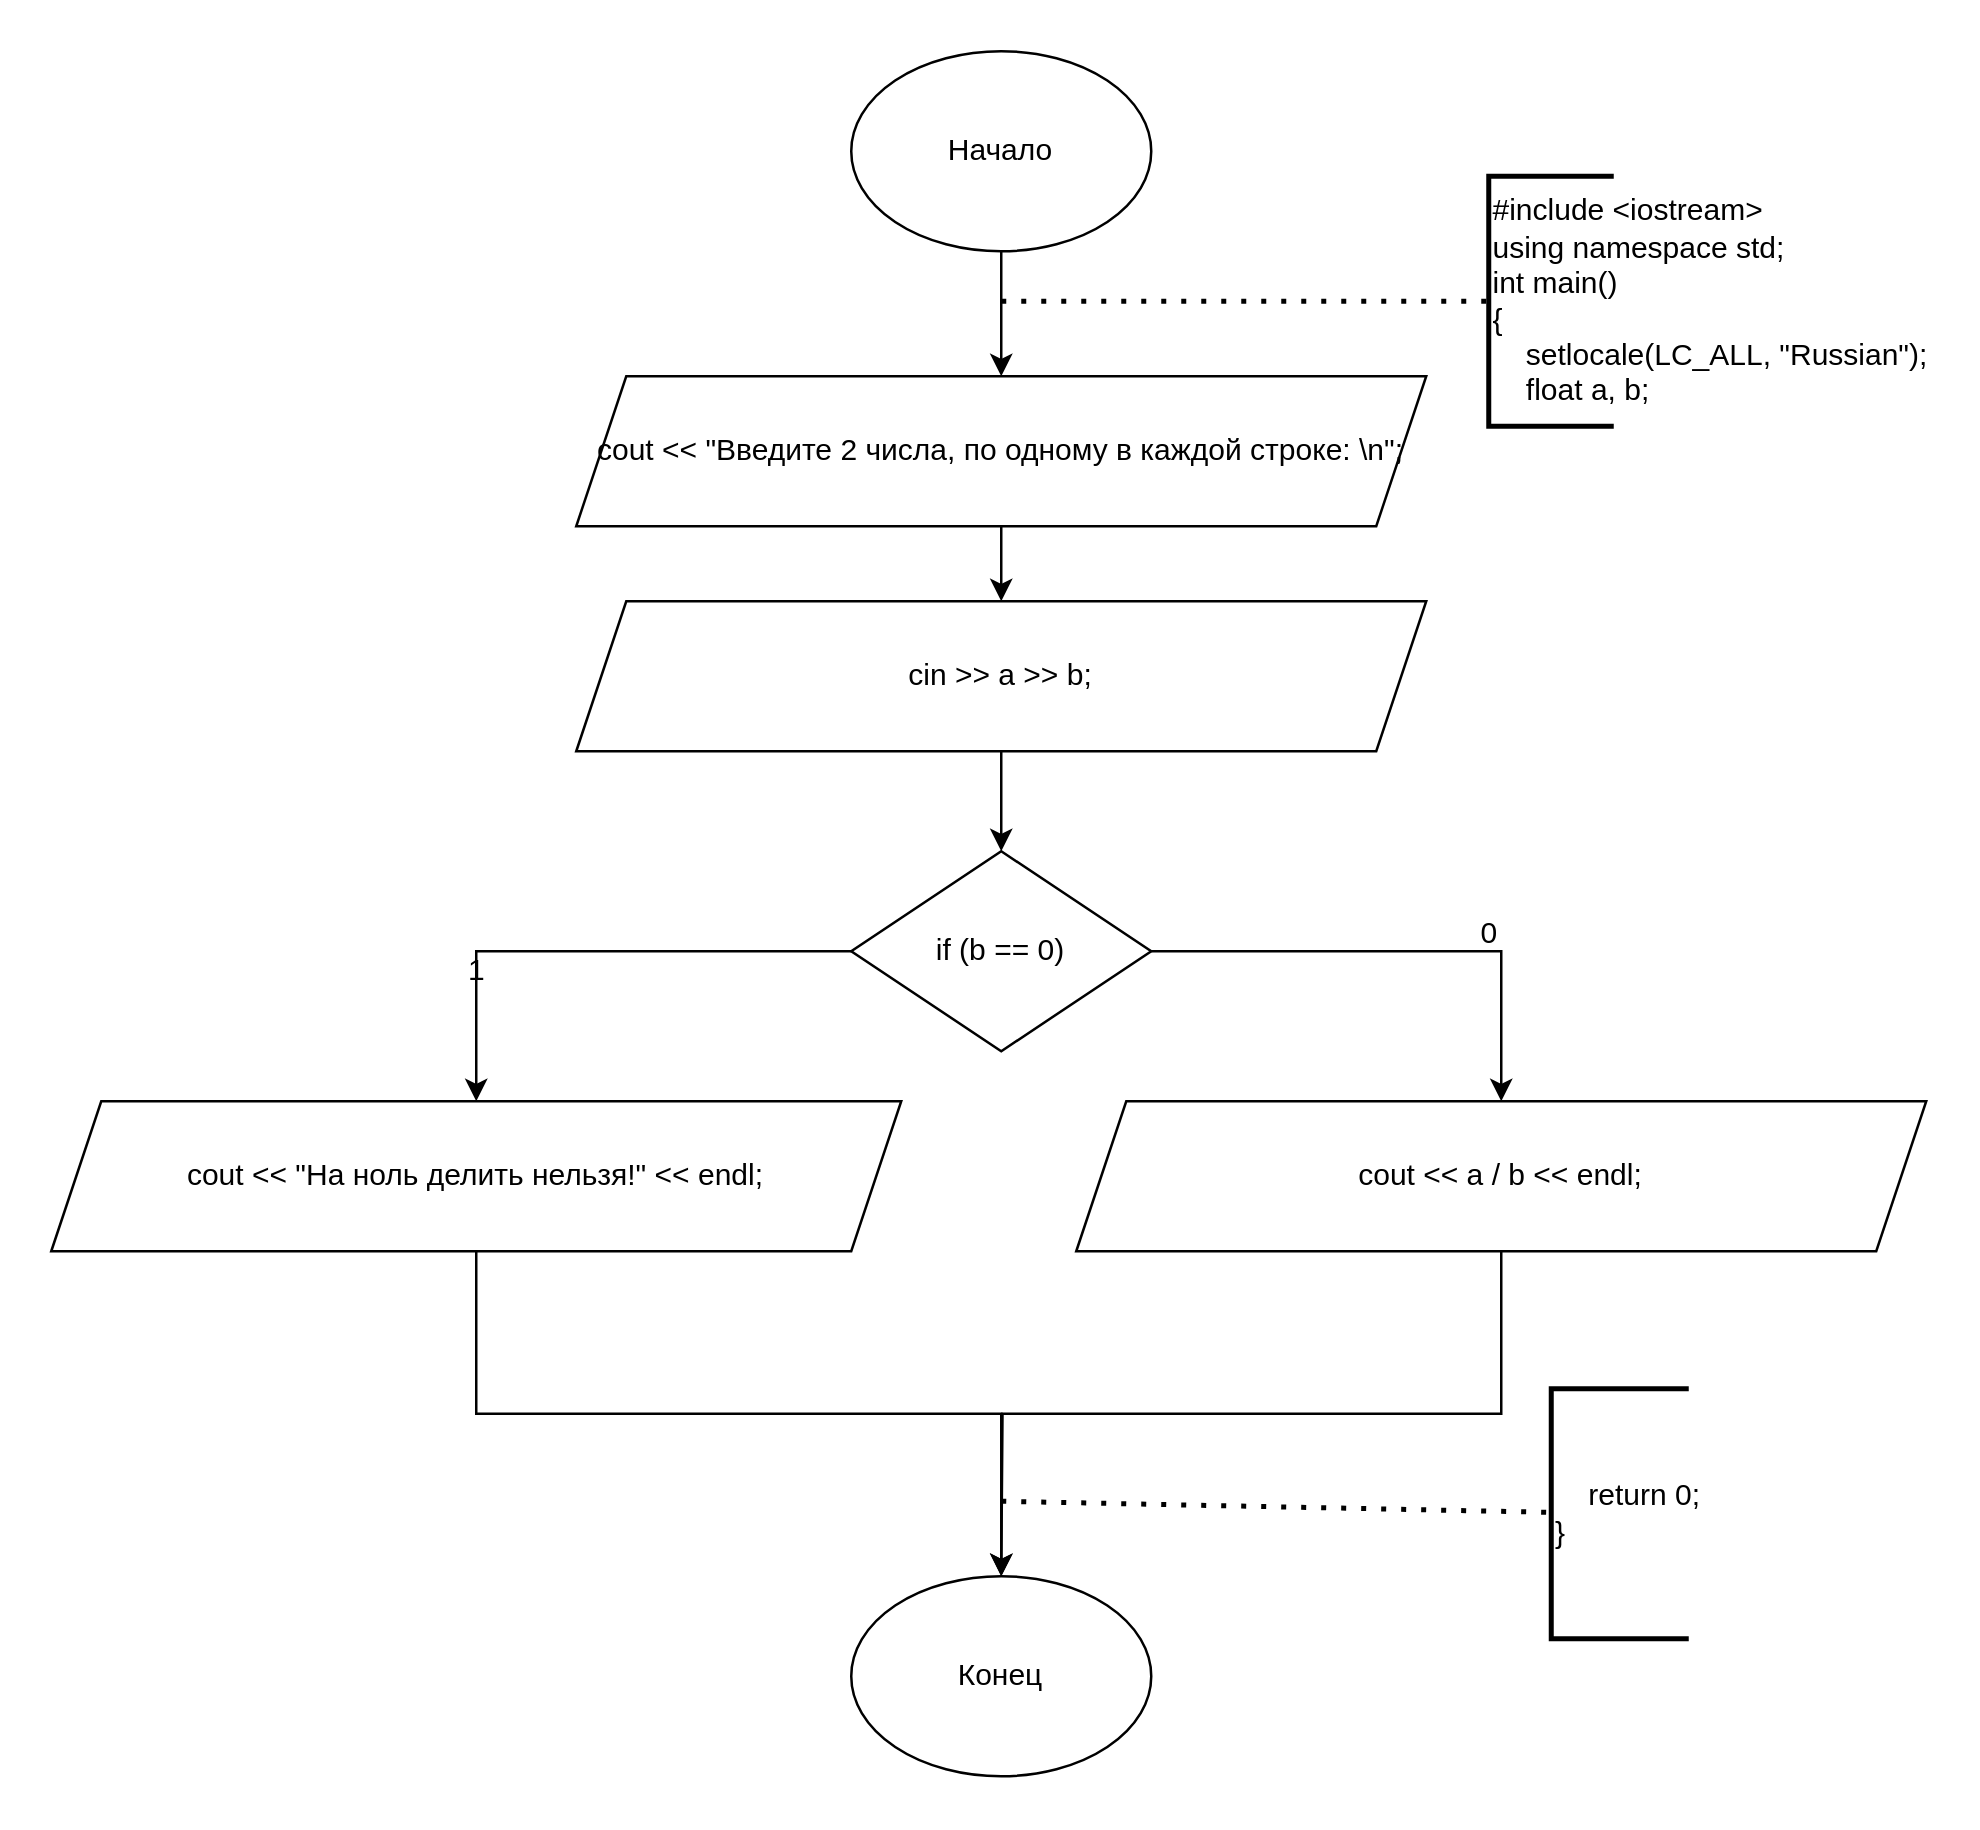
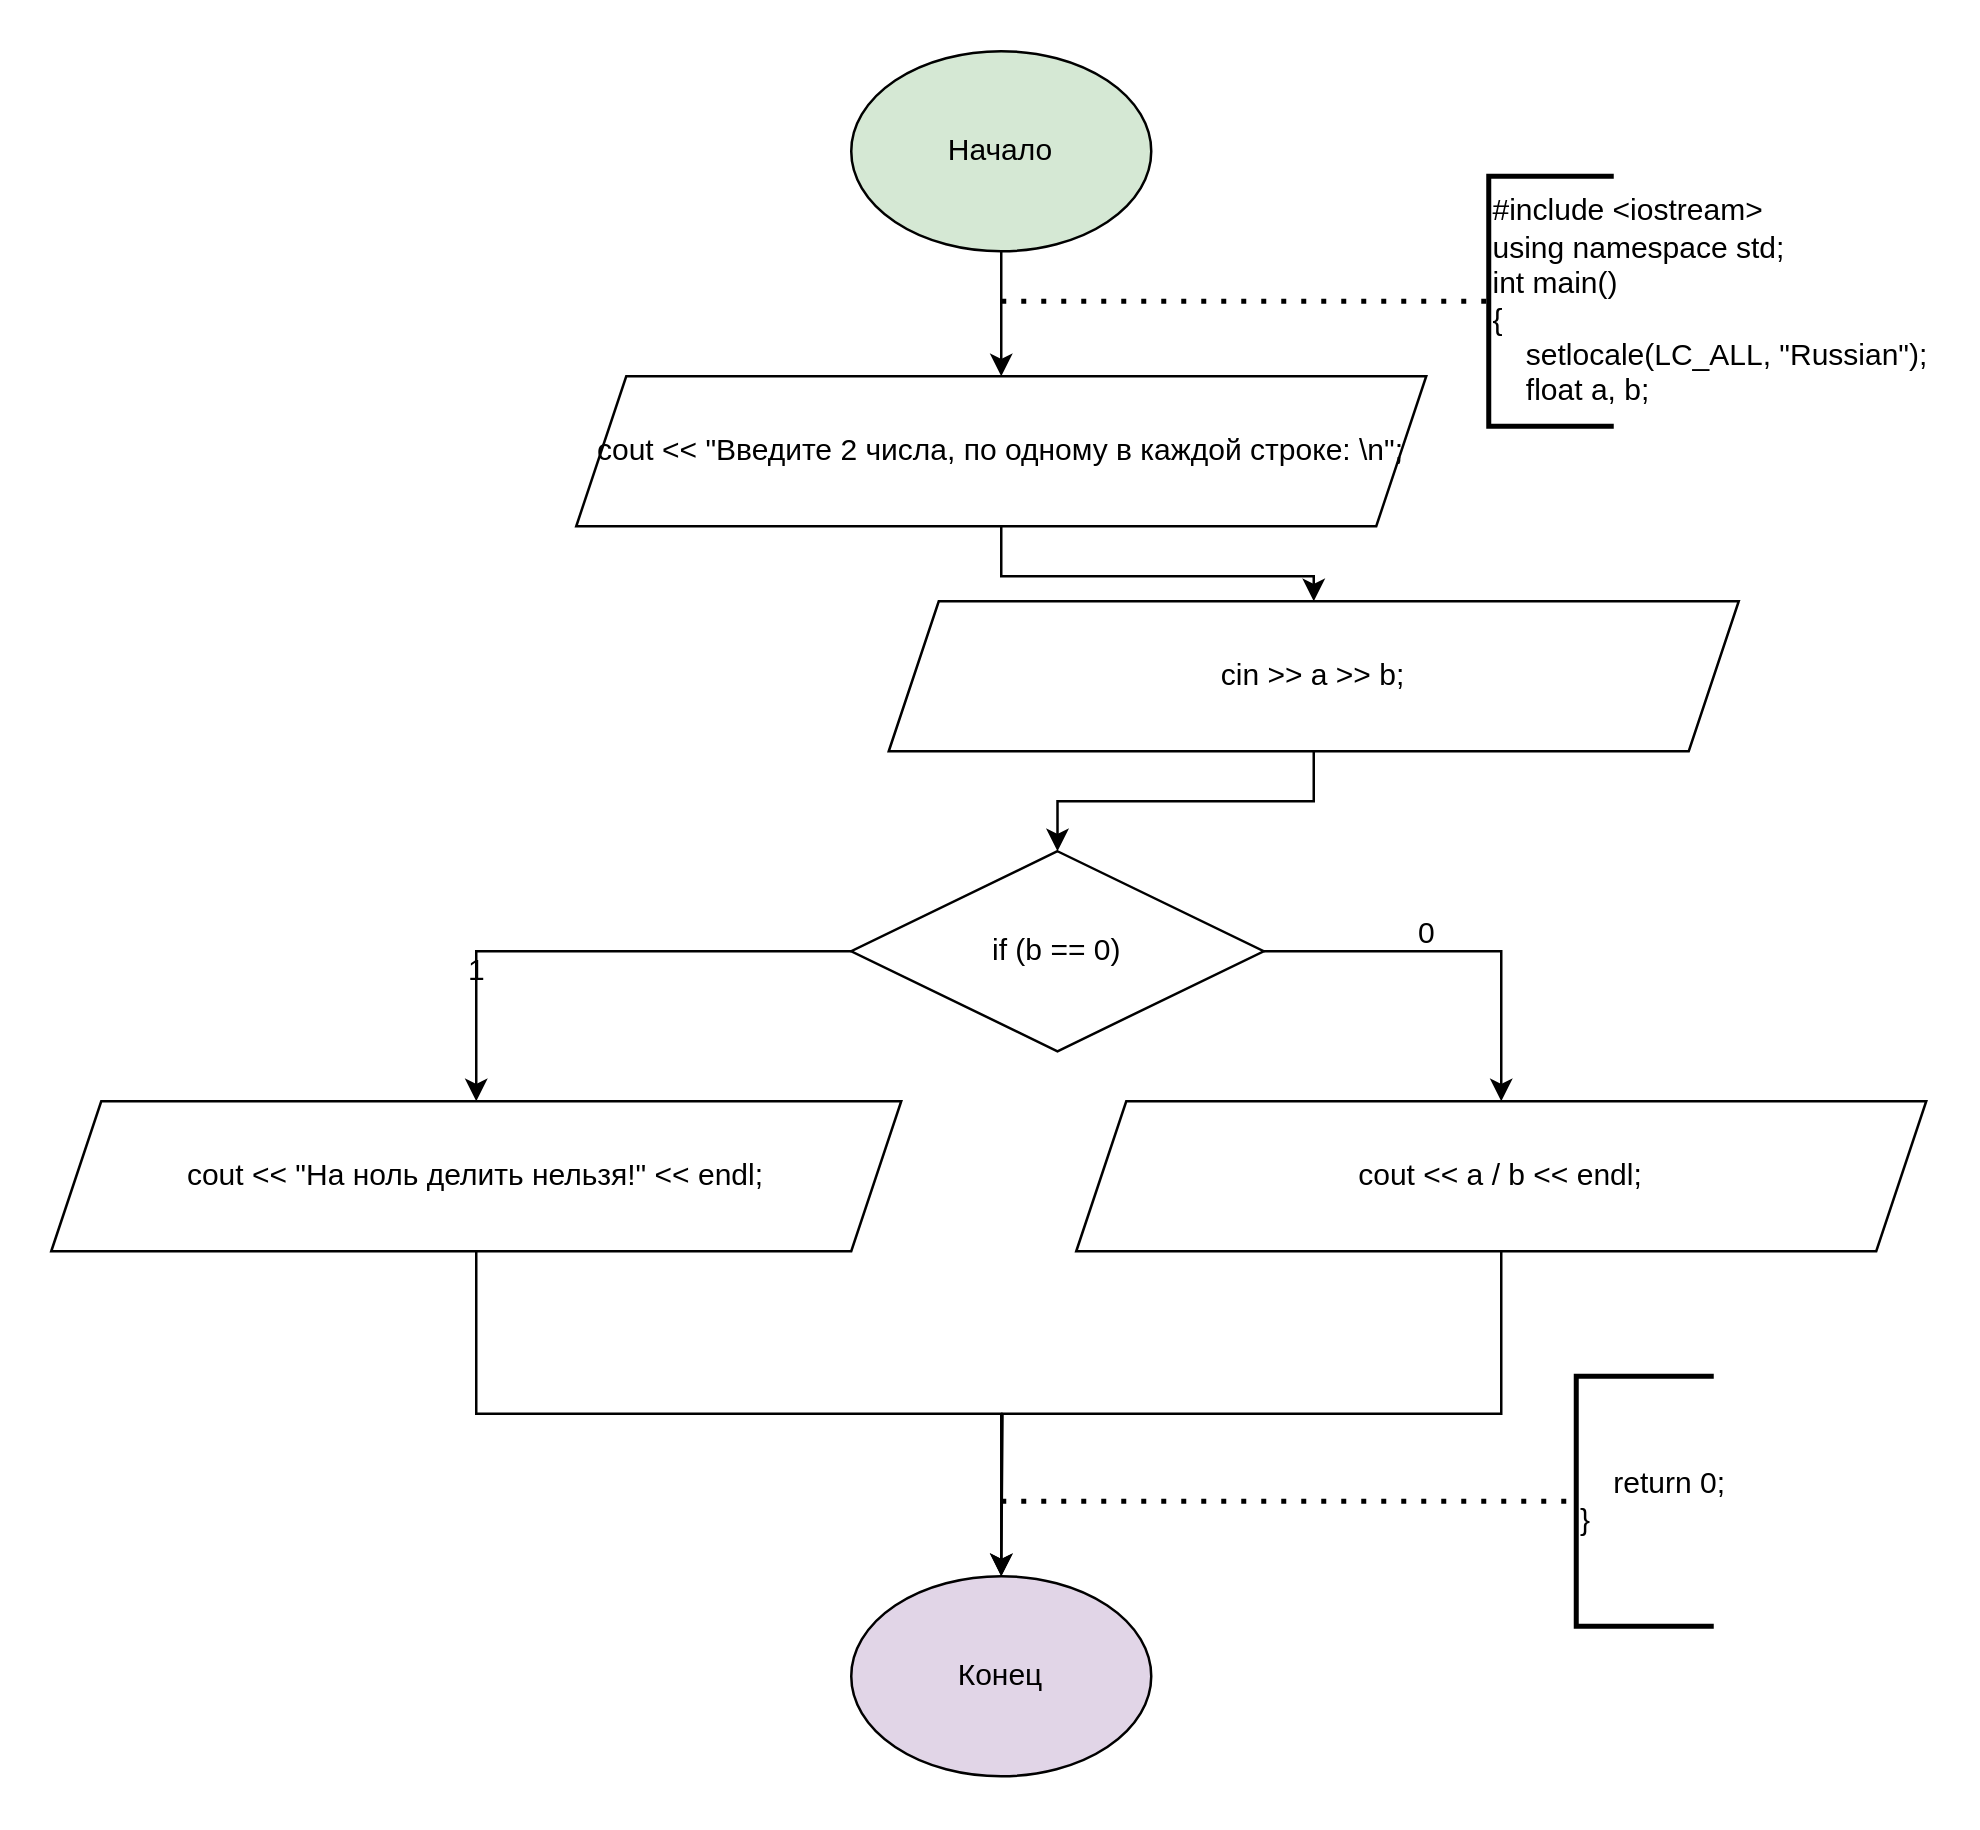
  <mxCell id="0" />
  <mxCell id="1" parent="0" />
  <mxCell id="2" style="edgeStyle=orthogonalEdgeStyle;rounded=0;orthogonalLoop=1;jettySize=auto;html=1;exitX=0.5;exitY=1;exitDx=0;exitDy=0;" edge="1" parent="1" source="3" target="8"><mxGeometry relative="1" as="geometry" /></mxCell>
- <mxCell id="3" value="Начало" style="ellipse;whiteSpace=wrap;html=1;" vertex="1" parent="1"><mxGeometry x="340" y="20" width="120" height="80" as="geometry" /></mxCell>
- <mxCell id="4" value="Конец" style="ellipse;whiteSpace=wrap;html=1;" vertex="1" parent="1"><mxGeometry x="340" y="630" width="120" height="80" as="geometry" /></mxCell>
+ <mxCell id="3" value="Начало" style="ellipse;whiteSpace=wrap;html=1;fillColor=#d5e8d4;" vertex="1" parent="1"><mxGeometry x="340" y="20" width="120" height="80" as="geometry" /></mxCell>
+ <mxCell id="4" value="Конец" style="ellipse;whiteSpace=wrap;html=1;fillColor=#e1d5e7;" vertex="1" parent="1"><mxGeometry x="340" y="630" width="120" height="80" as="geometry" /></mxCell>
  <mxCell id="5" value="" style="endArrow=none;dashed=1;html=1;dashPattern=1 3;strokeWidth=2;rounded=0;" edge="1" parent="1" target="6"><mxGeometry width="50" height="50" relative="1" as="geometry"><mxPoint y="120" as="sourcePoint" x="400" /><mxPoint y="120" as="targetPoint" x="400" /></mxGeometry></mxCell>
  <mxCell id="6" value="&lt;div&gt;#include &amp;lt;iostream&amp;gt;&lt;/div&gt;&lt;div&gt;using namespace std;&lt;/div&gt;&lt;div&gt;int main()&lt;/div&gt;&lt;div&gt;{&lt;/div&gt;&lt;div&gt;&amp;nbsp; &amp;nbsp; setlocale(LC_ALL, &quot;Russian&quot;);&lt;/div&gt;&lt;div&gt;&amp;nbsp; &amp;nbsp; float a, b;&lt;/div&gt;" style="strokeWidth=2;html=1;shape=mxgraph.flowchart.annotation_1;align=left;pointerEvents=1;" vertex="1" parent="1"><mxGeometry x="595" y="70" width="50" height="100" as="geometry" /></mxCell>
  <mxCell id="7" style="edgeStyle=orthogonalEdgeStyle;rounded=0;orthogonalLoop=1;jettySize=auto;html=1;exitX=0.5;exitY=1;exitDx=0;exitDy=0;entryX=0.5;entryY=0;entryDx=0;entryDy=0;" edge="1" parent="1" source="8" target="10"><mxGeometry relative="1" as="geometry" /></mxCell>
  <mxCell id="8" value="cout &amp;lt;&amp;lt; &quot;Введите 2 числа, по одному в каждой строке: \n&quot;;" style="shape=parallelogram;perimeter=parallelogramPerimeter;whiteSpace=wrap;html=1;fixedSize=1;" vertex="1" parent="1"><mxGeometry x="230" y="150" width="340" height="60" as="geometry" /></mxCell>
  <mxCell id="9" style="edgeStyle=orthogonalEdgeStyle;rounded=0;orthogonalLoop=1;jettySize=auto;html=1;exitX=0.5;exitY=1;exitDx=0;exitDy=0;entryX=0.5;entryY=0;entryDx=0;entryDy=0;" edge="1" parent="1" source="10" target="13"><mxGeometry relative="1" as="geometry" /></mxCell>
- <mxCell id="10" value="cin &amp;gt;&amp;gt; a &amp;gt;&amp;gt; b;" style="shape=parallelogram;perimeter=parallelogramPerimeter;whiteSpace=wrap;html=1;fixedSize=1;" vertex="1" parent="1"><mxGeometry x="230" y="240" width="340" height="60" as="geometry" /></mxCell>
+ <mxCell id="10" value="cin &amp;gt;&amp;gt; a &amp;gt;&amp;gt; b;" style="shape=parallelogram;perimeter=parallelogramPerimeter;whiteSpace=wrap;html=1;fixedSize=1;" vertex="1" parent="1"><mxGeometry x="355" y="240" width="340" height="60" as="geometry" /></mxCell>
  <mxCell id="11" style="edgeStyle=orthogonalEdgeStyle;rounded=0;orthogonalLoop=1;jettySize=auto;html=1;exitX=0;exitY=0.5;exitDx=0;exitDy=0;entryX=0.5;entryY=0;entryDx=0;entryDy=0;" edge="1" parent="1" source="13" target="19"><mxGeometry relative="1" as="geometry" /></mxCell>
  <mxCell id="12" style="edgeStyle=orthogonalEdgeStyle;rounded=0;orthogonalLoop=1;jettySize=auto;html=1;exitX=1;exitY=0.5;exitDx=0;exitDy=0;" edge="1" parent="1" source="13" target="21"><mxGeometry relative="1" as="geometry" /></mxCell>
- <mxCell id="13" value="if (b == 0)" style="rhombus;whiteSpace=wrap;html=1;" vertex="1" parent="1"><mxGeometry x="340" y="340" width="120" height="80" as="geometry" /></mxCell>
+ <mxCell id="13" value="if (b == 0)" style="rhombus;whiteSpace=wrap;html=1;" vertex="1" parent="1"><mxGeometry x="340" y="340" width="165" height="80" as="geometry" /></mxCell>
  <mxCell id="14" value="1" style="text;html=1;align=center;verticalAlign=middle;resizable=0;points=[];autosize=1;strokeColor=none;fillColor=none;" vertex="1" parent="1"><mxGeometry x="175" y="373" width="30" height="30" as="geometry" /></mxCell>
- <mxCell id="15" value="0" style="text;html=1;align=center;verticalAlign=middle;resizable=0;points=[];autosize=1;strokeColor=none;fillColor=none;" vertex="1" parent="1"><mxGeometry x="580" y="358" width="30" height="30" as="geometry" /></mxCell>
+ <mxCell id="15" value="0" style="text;html=1;align=center;verticalAlign=middle;resizable=0;points=[];autosize=1;strokeColor=none;fillColor=none;" vertex="1" parent="1"><mxGeometry x="555" y="358" width="30" height="30" as="geometry" /></mxCell>
  <mxCell id="16" value="" style="endArrow=none;dashed=1;html=1;dashPattern=1 3;strokeWidth=2;rounded=0;" edge="1" parent="1" target="17"><mxGeometry width="50" height="50" relative="1" as="geometry"><mxPoint y="600" as="sourcePoint" x="400" /><mxPoint y="600" as="targetPoint" x="400" /></mxGeometry></mxCell>
- <mxCell id="17" value="&lt;div&gt;&amp;nbsp; &amp;nbsp; return 0;&lt;/div&gt;&lt;div&gt;}&lt;/div&gt;" style="strokeWidth=2;html=1;shape=mxgraph.flowchart.annotation_1;align=left;pointerEvents=1;" vertex="1" parent="1"><mxGeometry x="620" y="555" width="55" height="100" as="geometry" /></mxCell>
+ <mxCell id="17" value="&lt;div&gt;&amp;nbsp; &amp;nbsp; return 0;&lt;/div&gt;&lt;div&gt;}&lt;/div&gt;" style="strokeWidth=2;html=1;shape=mxgraph.flowchart.annotation_1;align=left;pointerEvents=1;" vertex="1" parent="1"><mxGeometry x="630" y="550" width="55" height="100" as="geometry" /></mxCell>
  <mxCell id="18" style="edgeStyle=orthogonalEdgeStyle;rounded=0;orthogonalLoop=1;jettySize=auto;html=1;exitX=0.5;exitY=1;exitDx=0;exitDy=0;entryX=0.5;entryY=0;entryDx=0;entryDy=0;" edge="1" parent="1" source="19" target="4"><mxGeometry relative="1" as="geometry" /></mxCell>
  <mxCell id="19" value="cout &amp;lt;&amp;lt; &quot;На ноль делить нельзя!&quot; &amp;lt;&amp;lt; endl;" style="shape=parallelogram;perimeter=parallelogramPerimeter;whiteSpace=wrap;html=1;fixedSize=1;" vertex="1" parent="1"><mxGeometry x="20" y="440" width="340" height="60" as="geometry" /></mxCell>
  <mxCell id="20" style="edgeStyle=orthogonalEdgeStyle;rounded=0;orthogonalLoop=1;jettySize=auto;html=1;exitX=0.5;exitY=1;exitDx=0;exitDy=0;" edge="1" parent="1" source="21"><mxGeometry relative="1" as="geometry"><mxPoint y="630" as="targetPoint" x="400" /></mxGeometry></mxCell>
  <mxCell id="21" value="cout &amp;lt;&amp;lt; a / b &amp;lt;&amp;lt; endl;" style="shape=parallelogram;perimeter=parallelogramPerimeter;whiteSpace=wrap;html=1;fixedSize=1;" vertex="1" parent="1"><mxGeometry x="430" y="440" width="340" height="60" as="geometry" /></mxCell>
